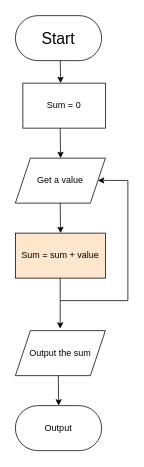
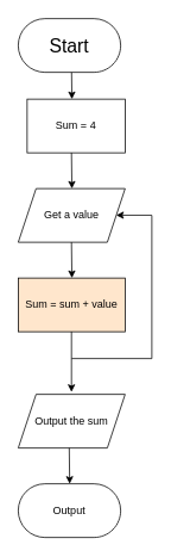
  <mxCell id="0" />
  <mxCell id="1" parent="0" />
- <mxCell id="2" value="Sum = 0" style="rounded=0;whiteSpace=wrap;html=1;" vertex="1" parent="1"><mxGeometry x="30" y="110" width="110" height="60" as="geometry" /></mxCell>
+ <mxCell id="2" value="Sum = 4" style="rounded=0;whiteSpace=wrap;html=1;" vertex="1" parent="1"><mxGeometry x="30" y="110" width="110" height="60" as="geometry" /></mxCell>
  <mxCell id="3" value="" style="endArrow=classic;html=1;rounded=0;" edge="1" parent="1"><mxGeometry width="50" height="50" relative="1" as="geometry"><mxPoint x="79.75" y="70" as="sourcePoint" /><mxPoint x="80.25" y="110" as="targetPoint" /></mxGeometry></mxCell>
  <mxCell id="4" value="Get a value" style="shape=parallelogram;perimeter=parallelogramPerimeter;whiteSpace=wrap;html=1;fixedSize=1;" vertex="1" parent="1"><mxGeometry x="20" y="210" width="120" height="60" as="geometry" /></mxCell>
  <mxCell id="5" value="" style="endArrow=classic;html=1;rounded=0;" edge="1" parent="1"><mxGeometry width="50" height="50" relative="1" as="geometry"><mxPoint x="79.75" y="170" as="sourcePoint" /><mxPoint x="80.25" y="210" as="targetPoint" /></mxGeometry></mxCell>
  <mxCell id="6" value="" style="endArrow=classic;html=1;rounded=0;" edge="1" parent="1"><mxGeometry width="50" height="50" relative="1" as="geometry"><mxPoint x="79.75" y="270" as="sourcePoint" /><mxPoint x="80.25" y="310" as="targetPoint" /></mxGeometry></mxCell>
  <mxCell id="7" value="Sum = sum + value" style="rounded=0;whiteSpace=wrap;html=1;fillColor=#ffe6cc;" vertex="1" parent="1"><mxGeometry x="20" y="310" width="120" height="60" as="geometry" /></mxCell>
  <mxCell id="8" value="Output the sum" style="shape=parallelogram;perimeter=parallelogramPerimeter;whiteSpace=wrap;html=1;fixedSize=1;" vertex="1" parent="1"><mxGeometry x="20" y="440" width="120" height="60" as="geometry" /></mxCell>
  <mxCell id="9" value="Output" style="html=1;dashed=0;whiteSpace=wrap;shape=mxgraph.dfd.start" vertex="1" parent="1"><mxGeometry x="20" y="540" width="115" height="60" as="geometry" /></mxCell>
  <mxCell id="10" value="&lt;font style=&quot;font-size: 21px;&quot;&gt;Start&lt;/font&gt;" style="html=1;dashed=0;whiteSpace=wrap;shape=mxgraph.dfd.start" vertex="1" parent="1"><mxGeometry x="20" y="20" width="115" height="60" as="geometry" /></mxCell>
  <mxCell id="11" value="" style="endArrow=none;html=1;rounded=0;" edge="1" parent="1"><mxGeometry width="50" height="50" relative="1" as="geometry"><mxPoint x="170" y="240" as="sourcePoint" /><mxPoint x="170" y="400" as="targetPoint" /></mxGeometry></mxCell>
  <mxCell id="12" value="" style="endArrow=classic;html=1;rounded=0;" edge="1" parent="1"><mxGeometry width="50" height="50" relative="1" as="geometry"><mxPoint x="170" y="239.76" as="sourcePoint" /><mxPoint x="130" y="239.76" as="targetPoint" /></mxGeometry></mxCell>
  <mxCell id="13" value="" style="endArrow=none;html=1;rounded=0;exitX=1;exitY=0.5;exitDx=0;exitDy=0;" edge="1" parent="1"><mxGeometry width="50" height="50" relative="1" as="geometry"><mxPoint x="80" y="400" as="sourcePoint" /><mxPoint x="170" y="400" as="targetPoint" /></mxGeometry></mxCell>
  <mxCell id="14" value="" style="endArrow=classic;html=1;rounded=0;entryX=0.498;entryY=-0.044;entryDx=0;entryDy=0;entryPerimeter=0;" edge="1" parent="1" target="8"><mxGeometry width="50" height="50" relative="1" as="geometry"><mxPoint x="79.75" y="370" as="sourcePoint" /><mxPoint x="80.25" y="410" as="targetPoint" /></mxGeometry></mxCell>
  <mxCell id="15" value="" style="endArrow=classic;html=1;rounded=0;" edge="1" parent="1"><mxGeometry width="50" height="50" relative="1" as="geometry"><mxPoint x="77.25" y="500" as="sourcePoint" /><mxPoint x="77.75" y="540" as="targetPoint" /></mxGeometry></mxCell>
